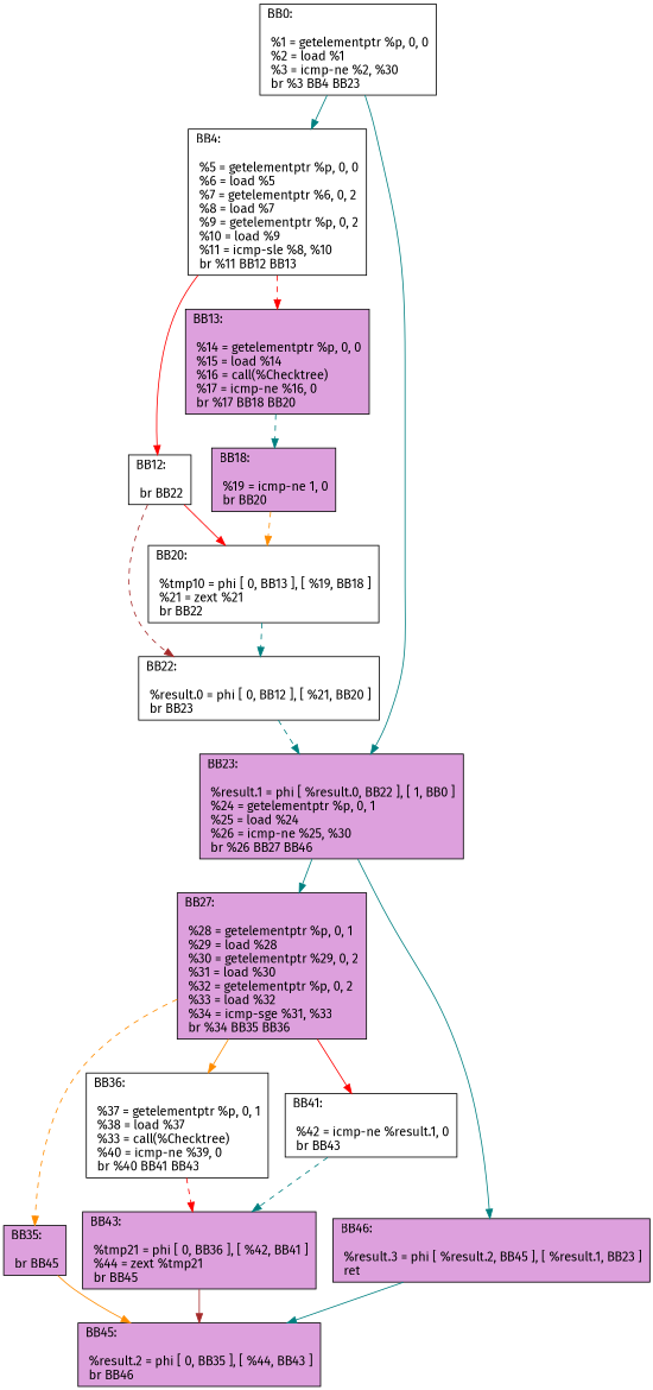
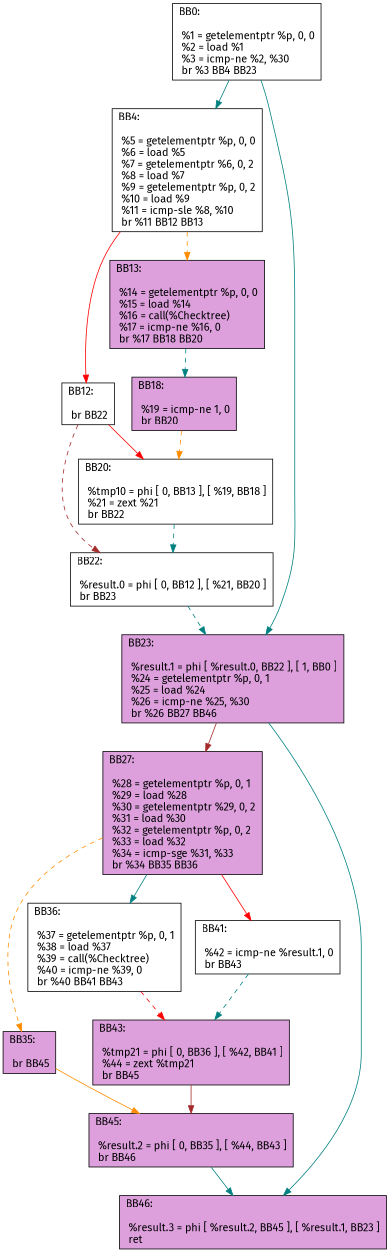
  digraph {
    fontname="Fira Sans"
    node [fillcolor=plum fontname="Fira Sans" shape=record style=filled]
    edge [color=teal fontname="Fira Sans" style=solid]
    n1 [fillcolor=white label="{BB0:\l\l  %1 = getelementptr %p,  0,  0\l %2 = load %1\l %3 = icmp-ne %2,  %30\l br %3 BB4 BB23\l}"]
    n2 [fillcolor=white label="{BB4:\l\l  %5 = getelementptr %p,  0,  0\l %6 = load %5\l %7 = getelementptr %6,  0,  2\l %8 = load %7\l %9 = getelementptr %p,  0,  2\l %10 = load %9\l %11 = icmp-sle %8,  %10\l br %11 BB12 BB13\l}"]
    n3 [label="{BB23:\l\l  %result.1 = phi [  %result.0, BB22 ], [ 1, BB0 ]\l %24 = getelementptr %p,  0,  1\l %25 = load %24\l %26 = icmp-ne %25,  %30\l br %26 BB27 BB46\l}"]
    n4 [fillcolor=white label="{BB12:\l\l  br  BB22\l}"]
    n5 [label="{BB13:\l\l  %14 = getelementptr %p,  0,  0\l %15 = load %14\l %16 = call(%Checktree)\l %17 = icmp-ne %16,  0\l br %17 BB18 BB20\l}"]
    n6 [label="{BB27:\l\l  %28 = getelementptr %p,  0,  1\l %29 = load %28\l %30 = getelementptr %29,  0,  2\l %31 = load %30\l %32 = getelementptr %p,  0,  2\l %33 = load %32\l %34 = icmp-sge %31,  %33\l br %34 BB35 BB36\l}"]
    n7 [label="{BB46:\l\l  %result.3 = phi [  %result.2, BB45 ], [  %result.1, BB23 ]\l ret \l}"]
    n8 [fillcolor=white label="{BB22:\l\l  %result.0 = phi [ 0, BB12 ], [  %21, BB20 ]\l br  BB23\l}"]
    n9 [fillcolor=white label="{BB20:\l\l  %tmp10 = phi [ 0, BB13 ], [  %19, BB18 ]\l %21 = zext %21\l br  BB22\l}"]
    n10 [label="{BB18:\l\l  %19 = icmp-ne 1,  0\l br  BB20\l}"]
    n11 [label="{BB35:\l\l  br  BB45\l}"]
-   n12 [fillcolor=white label="{BB36:\l\l  %37 = getelementptr %p,  0,  1\l %38 = load %37\l %33 = call(%Checktree)\l %40 = icmp-ne %39,  0\l br %40 BB41 BB43\l}"]
+   n12 [fillcolor=white label="{BB36:\l\l  %37 = getelementptr %p,  0,  1\l %38 = load %37\l %39 = call(%Checktree)\l %40 = icmp-ne %39,  0\l br %40 BB41 BB43\l}"]
    n13 [fillcolor=white label="{BB41:\l\l  %42 = icmp-ne %result.1,  0\l br  BB43\l}"]
    n14 [label="{BB45:\l\l  %result.2 = phi [ 0, BB35 ], [  %44, BB43 ]\l br  BB46\l}"]
    n15 [label="{BB43:\l\l  %tmp21 = phi [ 0, BB36 ], [  %42, BB41 ]\l %44 = zext %tmp21\l br  BB45\l}"]
    n1 -> n2
    n1 -> n3
    n2 -> n4 [color=red]
-   n2 -> n5 [color=red style=dashed]
-   n3 -> n6
+   n2 -> n5 [color=darkorange style=dashed]
+   n3 -> n6 [color=brown]
    n3 -> n7
    n4 -> n8 [color=brown style=dashed]
    n4 -> n9 [color=red]
    n5 -> n10 [style=dashed]
    n6 -> n11 [color=darkorange style=dashed]
-   n6 -> n12 [color=darkorange]
+   n6 -> n12
    n6 -> n13 [color=red]
    n8 -> n3 [style=dashed]
    n9 -> n8 [style=dashed]
    n10 -> n9 [color=darkorange style=dashed]
    n11 -> n14 [color=darkorange]
    n12 -> n15 [color=red style=dashed]
    n13 -> n15 [style=dashed]
-   n7 -> n14
+   n14 -> n7
    n15 -> n14 [color=brown]
  }
